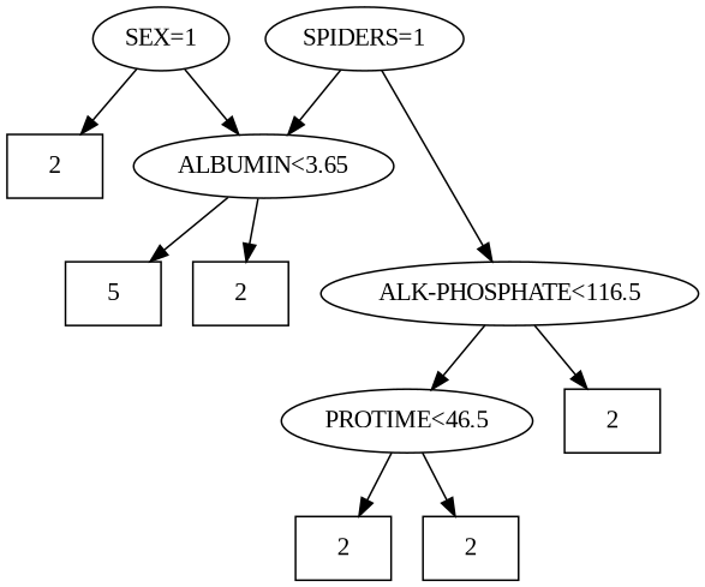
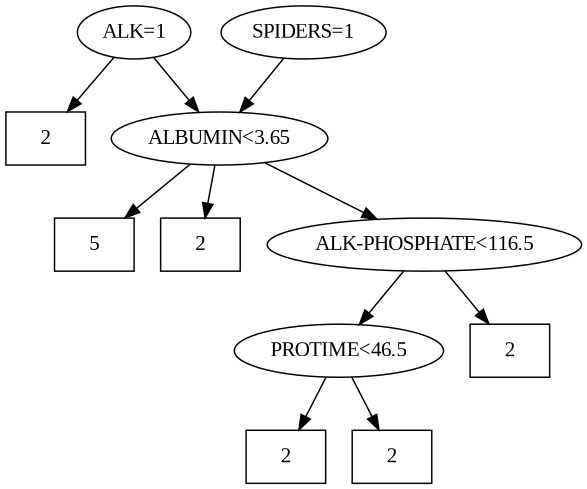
  digraph {
    fontname="Liberation Serif"
    node [fontname="Liberation Serif" shape=box]
    edge [fontname="Liberation Serif"]
-   n1 [label="SEX=1" shape=ellipse]
+   n1 [label="ALK=1" shape=ellipse]
    n2 [label=2]
    n3 [label="ALBUMIN<3.65" shape=ellipse]
    n4 [label="SPIDERS=1" shape=ellipse]
    n5 [label="ALK-PHOSPHATE<116.5" shape=ellipse]
    n6 [label=5]
    n7 [label=2]
    n8 [label="PROTIME<46.5" shape=ellipse]
    n9 [label=2]
    n10 [label=2]
    n11 [label=2]
    n1 -> n2
    n1 -> n3
    n3 -> n6
    n3 -> n7
    n4 -> n3
-   n4 -> n5
+   n3 -> n5
    n5 -> n8
    n5 -> n9
    n8 -> n10
    n8 -> n11
  }
